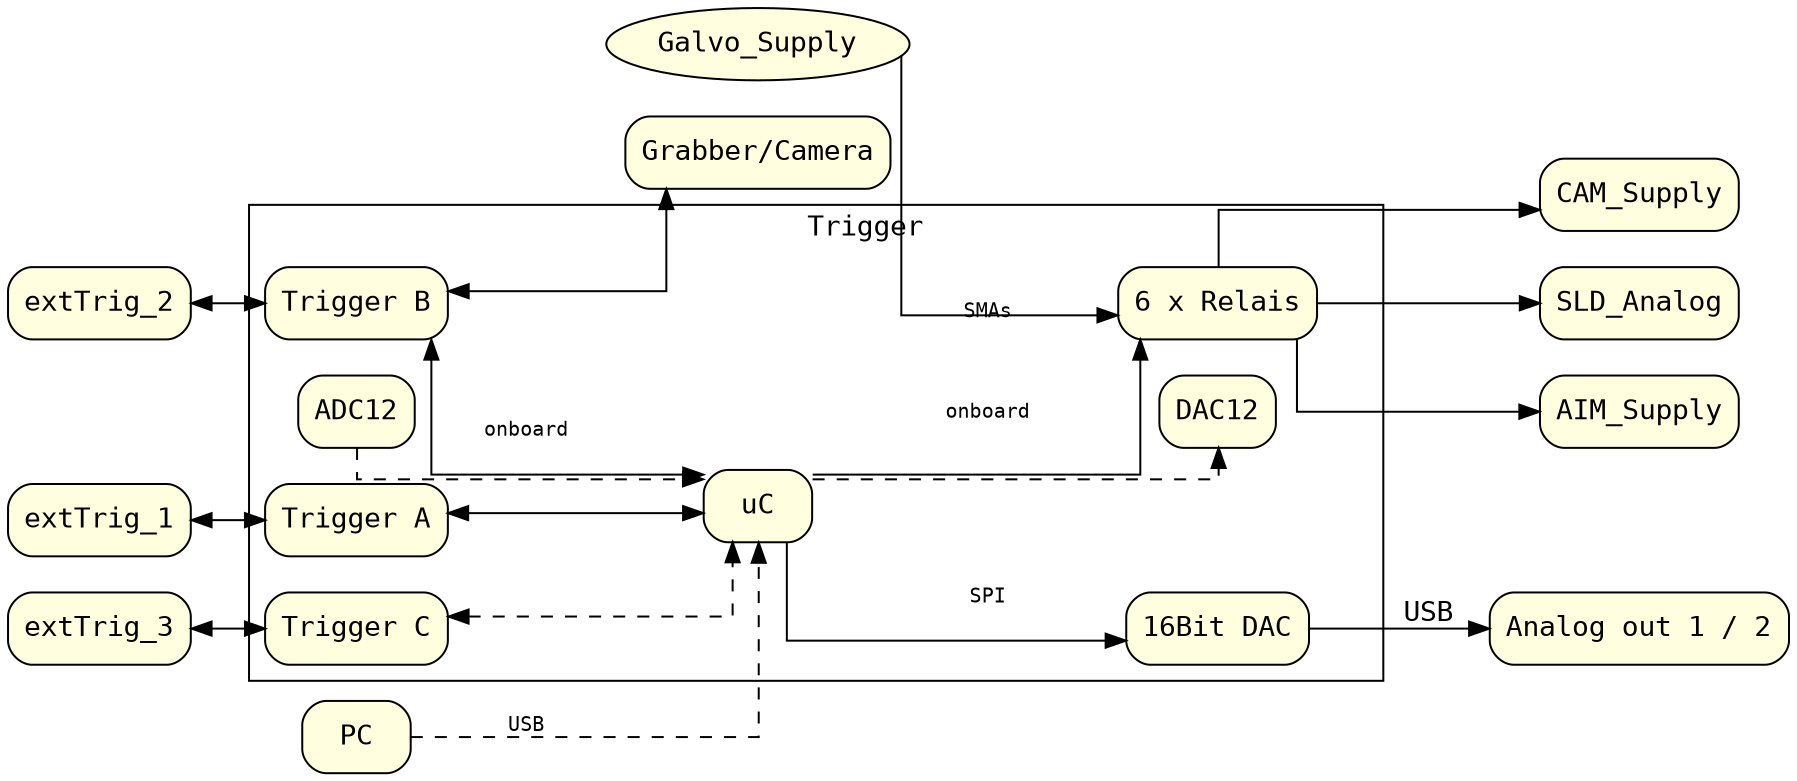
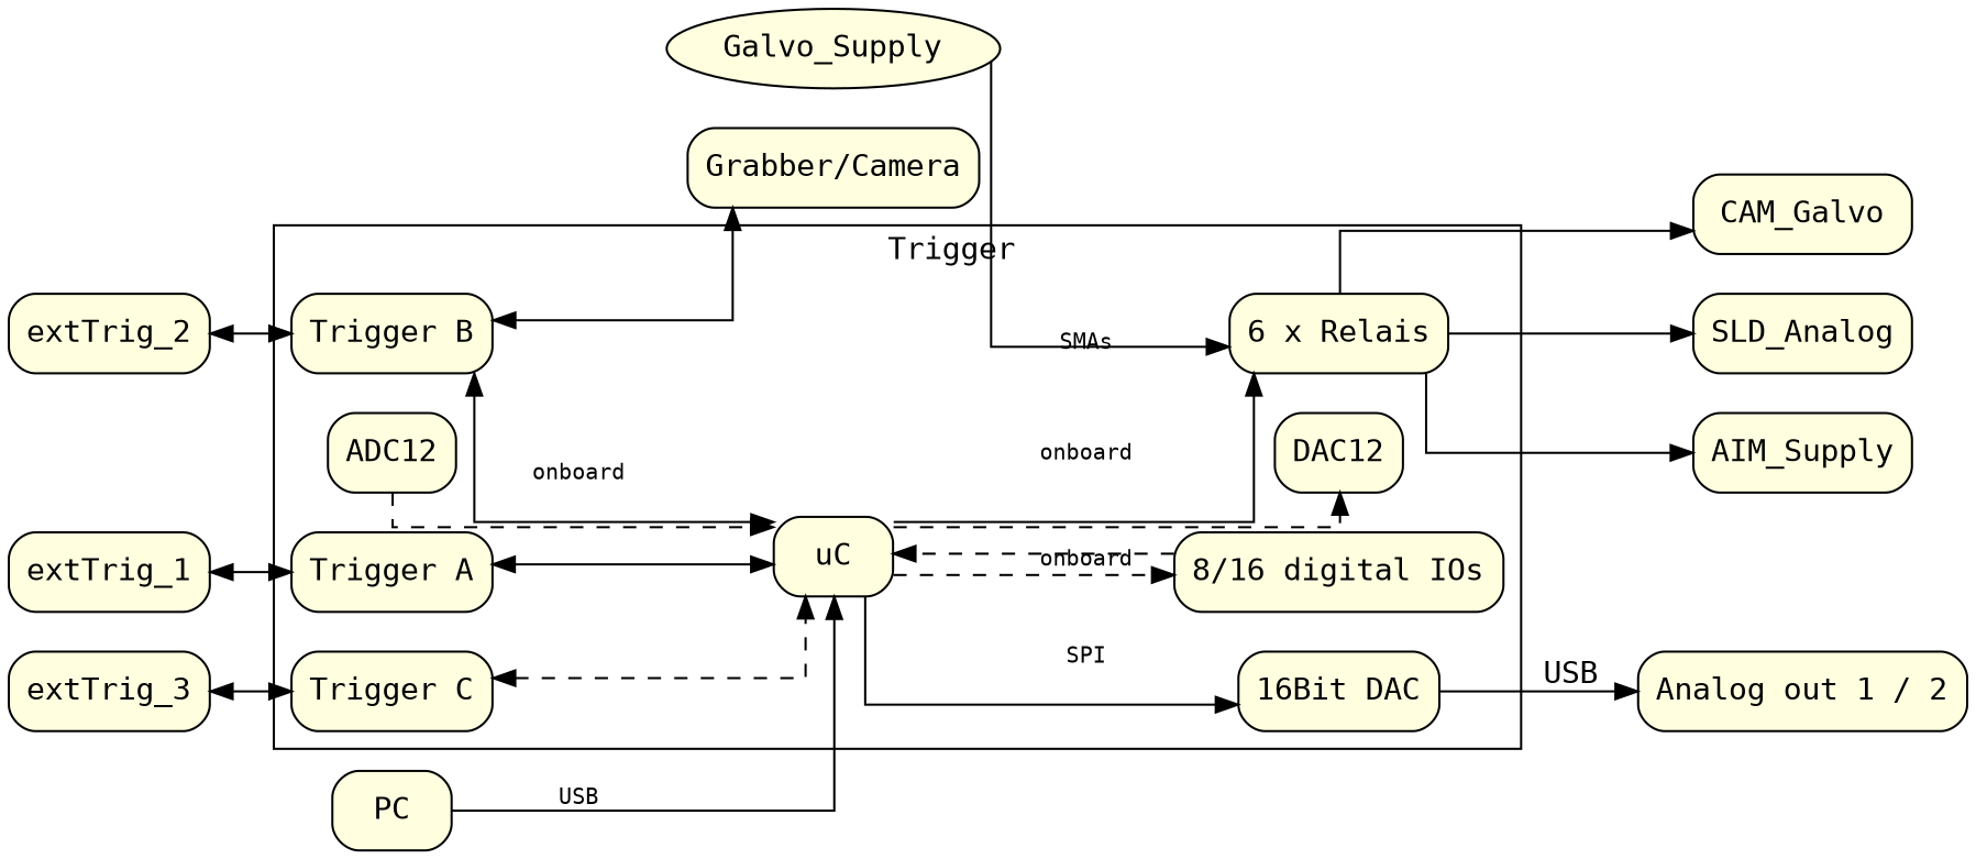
  digraph {
    fontname="DejaVu Sans Mono"
    labeldistance=0.0
    rankdir=LR
    splines=ortho
    node [fillcolor=lightyellow fontname="DejaVu Sans Mono" shape=box style="filled, rounded"]
    edge [fontname="DejaVu Sans Mono"]
    uC
    n2 [label="16Bit DAC"]
    DAC12
    n4 [label="6 x Relais"]
+   n5 [label="8/16 digital IOs"]
    n6 [label="Trigger B"]
    n7 [label="Trigger A"]
    n8 [label="Trigger C"]
    ADC12
    n10 [label="Analog out 1 / 2"]
    AIM_Supply
-   CAM_Supply
+   CAM_Supply [label=CAM_Galvo]
    n13 [label=SLD_Analog]
    n14 [label="Grabber/Camera"]
    PC
    extTrig_1
    extTrig_2
    extTrig_3
    Galvo_Supply [shape=""]
    subgraph cluster_1 {
      label="      Trigger"
      uC
      n2
      DAC12
      n4
+     n5
      n6
      n7
      n8
      ADC12
    }
    uC -> n2 [fontsize=10.0 label=SPI]
    uC -> DAC12 [fontsize=10.0 label=onboard style=dashed]
    uC -> n4 [fontsize=10.0 label=SMAs]
+   uC -> n5 [fontsize=10.0 label=onboard style=dashed]
    n2 -> n10 [label=USB]
    n4 -> AIM_Supply
    n4 -> CAM_Supply
    n4 -> n13
+   n5 -> uC [fontsize=10.0 style=dashed]
    n6 -> uC [dir=both]
    n6 -> n14 [dir=both]
    n7 -> uC [dir=both]
    n8 -> uC [dir=both style=dashed]
    ADC12 -> uC [fontsize=10.0 label=onboard style=dashed]
-   PC -> uC [fontsize=10.0 label=USB style=dashed]
+   PC -> uC [fontsize=10.0 label=USB]
    extTrig_1 -> n7 [dir=both]
    extTrig_2 -> n6 [dir=both]
    extTrig_3 -> n8 [dir=both]
    Galvo_Supply -> n4
  }
